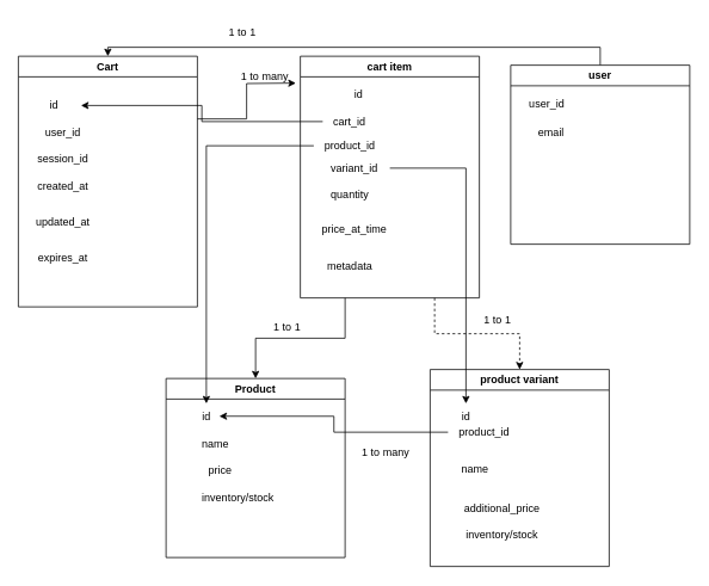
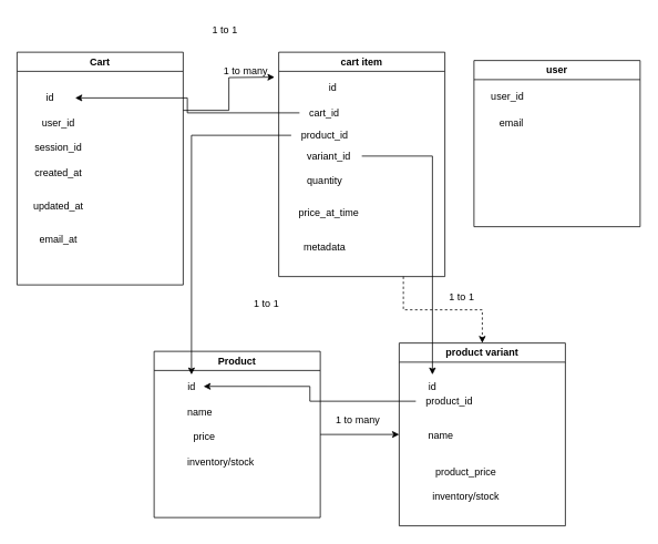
  <mxCell id="0" />
  <mxCell id="1" parent="0" />
  <mxCell id="2" style="edgeStyle=orthogonalEdgeStyle;rounded=0;orthogonalLoop=1;jettySize=auto;html=1;exitX=1;exitY=0.25;exitDx=0;exitDy=0;" edge="1" parent="1" source="3"><mxGeometry relative="1" as="geometry"><mxPoint x="330" y="92" as="targetPoint" /></mxGeometry></mxCell>
  <mxCell id="3" value="Cart" style="swimlane;whiteSpace=wrap;html=1;" vertex="1" parent="1"><mxGeometry x="20" y="62" width="200" height="280" as="geometry" /></mxCell>
  <mxCell id="4" value="id" style="text;html=1;align=center;verticalAlign=middle;whiteSpace=wrap;rounded=0;" vertex="1" parent="3"><mxGeometry x="10" y="40" width="60" height="30" as="geometry" /></mxCell>
  <mxCell id="5" value="user_id" style="text;html=1;align=center;verticalAlign=middle;whiteSpace=wrap;rounded=0;" vertex="1" parent="3"><mxGeometry x="20" y="70" width="60" height="30" as="geometry" /></mxCell>
  <mxCell id="6" value="session_id" style="text;html=1;align=center;verticalAlign=middle;whiteSpace=wrap;rounded=0;" vertex="1" parent="3"><mxGeometry x="20" y="100" width="60" height="30" as="geometry" /></mxCell>
  <mxCell id="7" value="created_at" style="text;html=1;align=center;verticalAlign=middle;whiteSpace=wrap;rounded=0;" vertex="1" parent="3"><mxGeometry x="20" y="130" width="60" height="30" as="geometry" /></mxCell>
  <mxCell id="8" value="updated_at" style="text;html=1;align=center;verticalAlign=middle;whiteSpace=wrap;rounded=0;" vertex="1" parent="3"><mxGeometry x="20" y="170" width="60" height="30" as="geometry" /></mxCell>
- <mxCell id="9" value="expires_at" style="text;html=1;align=center;verticalAlign=middle;whiteSpace=wrap;rounded=0;" vertex="1" parent="3"><mxGeometry x="20" y="210" width="60" height="30" as="geometry" /></mxCell>
- <mxCell id="10" style="edgeStyle=orthogonalEdgeStyle;rounded=0;orthogonalLoop=1;jettySize=auto;html=1;exitX=0.25;exitY=1;exitDx=0;exitDy=0;entryX=0.5;entryY=0;entryDx=0;entryDy=0;" edge="1" parent="1" source="12" target="22"><mxGeometry relative="1" as="geometry" /></mxCell>
+ <mxCell id="9" value="email_at" style="text;html=1;align=center;verticalAlign=middle;whiteSpace=wrap;rounded=0;" vertex="1" parent="3"><mxGeometry x="20" y="210" width="60" height="30" as="geometry" /></mxCell>
  <mxCell id="11" style="edgeStyle=orthogonalEdgeStyle;rounded=0;orthogonalLoop=1;jettySize=auto;html=1;exitX=0.75;exitY=1;exitDx=0;exitDy=0;entryX=0.5;entryY=0;entryDx=0;entryDy=0;dashed=1;" edge="1" parent="1" source="12" target="28"><mxGeometry relative="1" as="geometry" /></mxCell>
  <mxCell id="12" value="cart item" style="swimlane;whiteSpace=wrap;html=1;" vertex="1" parent="1"><mxGeometry x="335" y="62" width="200" height="270" as="geometry" /></mxCell>
  <mxCell id="13" value="cart_id" style="text;html=1;align=center;verticalAlign=middle;whiteSpace=wrap;rounded=0;" vertex="1" parent="12"><mxGeometry x="25" y="58" width="60" height="30" as="geometry" /></mxCell>
  <mxCell id="14" value="product_id" style="text;html=1;align=center;verticalAlign=middle;resizable=0;points=[];autosize=1;strokeColor=none;fillColor=none;" vertex="1" parent="12"><mxGeometry x="15" y="85" width="80" height="30" as="geometry" /></mxCell>
  <mxCell id="15" value="quantity" style="text;html=1;align=center;verticalAlign=middle;resizable=0;points=[];autosize=1;strokeColor=none;fillColor=none;" vertex="1" parent="12"><mxGeometry x="20" y="140" width="70" height="30" as="geometry" /></mxCell>
  <mxCell id="16" value="price_at_time&lt;div&gt;&lt;br&gt;&lt;/div&gt;" style="text;html=1;align=center;verticalAlign=middle;resizable=0;points=[];autosize=1;strokeColor=none;fillColor=none;" vertex="1" parent="12"><mxGeometry x="10" y="180" width="100" height="40" as="geometry" /></mxCell>
  <mxCell id="17" value="metadata" style="text;html=1;align=center;verticalAlign=middle;resizable=0;points=[];autosize=1;strokeColor=none;fillColor=none;" vertex="1" parent="12"><mxGeometry x="20" y="220" width="70" height="30" as="geometry" /></mxCell>
  <mxCell id="18" value="variant_id" style="text;html=1;align=center;verticalAlign=middle;resizable=0;points=[];autosize=1;strokeColor=none;fillColor=none;" vertex="1" parent="12"><mxGeometry x="20" y="110" width="80" height="30" as="geometry" /></mxCell>
  <mxCell id="19" value="id" style="text;html=1;align=center;verticalAlign=middle;resizable=0;points=[];autosize=1;strokeColor=none;fillColor=none;" vertex="1" parent="1"><mxGeometry x="385" y="90" width="30" height="30" as="geometry" /></mxCell>
  <mxCell id="20" style="edgeStyle=orthogonalEdgeStyle;rounded=0;orthogonalLoop=1;jettySize=auto;html=1;" edge="1" parent="1" source="13" target="4"><mxGeometry relative="1" as="geometry" /></mxCell>
+ <mxCell id="21" style="edgeStyle=orthogonalEdgeStyle;rounded=0;orthogonalLoop=1;jettySize=auto;html=1;exitX=1;exitY=0.5;exitDx=0;exitDy=0;entryX=0;entryY=0.5;entryDx=0;entryDy=0;" edge="1" parent="1" source="22" target="28"><mxGeometry relative="1" as="geometry" /></mxCell>
  <mxCell id="22" value="Product" style="swimlane;whiteSpace=wrap;html=1;" vertex="1" parent="1"><mxGeometry x="185" y="422" width="200" height="200" as="geometry" /></mxCell>
  <mxCell id="23" value="name" style="text;html=1;align=center;verticalAlign=middle;resizable=0;points=[];autosize=1;strokeColor=none;fillColor=none;" vertex="1" parent="22"><mxGeometry x="30" y="58" width="50" height="30" as="geometry" /></mxCell>
  <mxCell id="24" value="price" style="text;html=1;align=center;verticalAlign=middle;resizable=0;points=[];autosize=1;strokeColor=none;fillColor=none;" vertex="1" parent="22"><mxGeometry x="35" y="88" width="50" height="30" as="geometry" /></mxCell>
  <mxCell id="25" value="inventory/stock" style="text;html=1;align=center;verticalAlign=middle;resizable=0;points=[];autosize=1;strokeColor=none;fillColor=none;" vertex="1" parent="22"><mxGeometry x="30" y="118" width="100" height="30" as="geometry" /></mxCell>
  <mxCell id="26" value="id" style="text;html=1;align=center;verticalAlign=middle;resizable=0;points=[];autosize=1;strokeColor=none;fillColor=none;" vertex="1" parent="1"><mxGeometry x="215" y="450" width="30" height="30" as="geometry" /></mxCell>
  <mxCell id="27" style="edgeStyle=orthogonalEdgeStyle;rounded=0;orthogonalLoop=1;jettySize=auto;html=1;" edge="1" parent="1" source="14" target="26"><mxGeometry relative="1" as="geometry" /></mxCell>
  <mxCell id="28" value="product variant" style="swimlane;whiteSpace=wrap;html=1;" vertex="1" parent="1"><mxGeometry x="480" y="412" width="200" height="220" as="geometry" /></mxCell>
  <mxCell id="29" value="name" style="text;html=1;align=center;verticalAlign=middle;resizable=0;points=[];autosize=1;strokeColor=none;fillColor=none;" vertex="1" parent="28"><mxGeometry x="25" y="97" width="50" height="30" as="geometry" /></mxCell>
  <mxCell id="30" value="product_id" style="text;html=1;align=center;verticalAlign=middle;resizable=0;points=[];autosize=1;strokeColor=none;fillColor=none;" vertex="1" parent="28"><mxGeometry x="20" y="55" width="80" height="30" as="geometry" /></mxCell>
- <mxCell id="31" value="additional_price" style="text;html=1;align=center;verticalAlign=middle;resizable=0;points=[];autosize=1;strokeColor=none;fillColor=none;" vertex="1" parent="28"><mxGeometry x="25" y="140" width="110" height="30" as="geometry" /></mxCell>
+ <mxCell id="31" value="product_price" style="text;html=1;align=center;verticalAlign=middle;resizable=0;points=[];autosize=1;strokeColor=none;fillColor=none;" vertex="1" parent="28"><mxGeometry x="25" y="140" width="110" height="30" as="geometry" /></mxCell>
  <mxCell id="32" value="inventory/stock" style="text;html=1;align=center;verticalAlign=middle;resizable=0;points=[];autosize=1;strokeColor=none;fillColor=none;" vertex="1" parent="28"><mxGeometry x="30" y="170" width="100" height="30" as="geometry" /></mxCell>
  <mxCell id="33" value="id" style="text;html=1;align=center;verticalAlign=middle;resizable=0;points=[];autosize=1;strokeColor=none;fillColor=none;" vertex="1" parent="1"><mxGeometry x="505" y="450" width="30" height="30" as="geometry" /></mxCell>
  <mxCell id="34" style="edgeStyle=orthogonalEdgeStyle;rounded=0;orthogonalLoop=1;jettySize=auto;html=1;" edge="1" parent="1" source="18" target="33"><mxGeometry relative="1" as="geometry" /></mxCell>
  <mxCell id="35" style="edgeStyle=orthogonalEdgeStyle;rounded=0;orthogonalLoop=1;jettySize=auto;html=1;entryX=0.983;entryY=0.472;entryDx=0;entryDy=0;entryPerimeter=0;" edge="1" parent="1" source="30" target="26"><mxGeometry relative="1" as="geometry" /></mxCell>
- <mxCell id="36" style="edgeStyle=orthogonalEdgeStyle;rounded=0;orthogonalLoop=1;jettySize=auto;html=1;exitX=0.5;exitY=0;exitDx=0;exitDy=0;entryX=0.5;entryY=0;entryDx=0;entryDy=0;" edge="1" parent="1" source="37" target="3"><mxGeometry relative="1" as="geometry" /></mxCell>
  <mxCell id="37" value="user" style="swimlane;whiteSpace=wrap;html=1;" vertex="1" parent="1"><mxGeometry x="570" y="72" width="200" height="200" as="geometry" /></mxCell>
  <mxCell id="38" value="email" style="text;html=1;align=center;verticalAlign=middle;resizable=0;points=[];autosize=1;strokeColor=none;fillColor=none;" vertex="1" parent="37"><mxGeometry x="20" y="60" width="50" height="30" as="geometry" /></mxCell>
  <mxCell id="39" value="user_id" style="text;html=1;align=center;verticalAlign=middle;resizable=0;points=[];autosize=1;strokeColor=none;fillColor=none;" vertex="1" parent="1"><mxGeometry x="580" y="100" width="60" height="30" as="geometry" /></mxCell>
  <mxCell id="40" value="1 to 1" style="text;html=1;align=center;verticalAlign=middle;resizable=0;points=[];autosize=1;strokeColor=none;fillColor=none;" vertex="1" parent="1"><mxGeometry x="245" y="20" width="50" height="30" as="geometry" /></mxCell>
  <mxCell id="41" value="1 to many" style="text;html=1;align=center;verticalAlign=middle;resizable=0;points=[];autosize=1;strokeColor=none;fillColor=none;" vertex="1" parent="1"><mxGeometry x="255" y="70" width="80" height="30" as="geometry" /></mxCell>
  <mxCell id="42" value="1 to 1" style="text;html=1;align=center;verticalAlign=middle;resizable=0;points=[];autosize=1;strokeColor=none;fillColor=none;" vertex="1" parent="1"><mxGeometry x="295" y="350" width="50" height="30" as="geometry" /></mxCell>
  <mxCell id="43" value="1 to 1" style="text;html=1;align=center;verticalAlign=middle;resizable=0;points=[];autosize=1;strokeColor=none;fillColor=none;" vertex="1" parent="1"><mxGeometry x="530" y="342" width="50" height="30" as="geometry" /></mxCell>
  <mxCell id="44" value="1 to many" style="text;html=1;align=center;verticalAlign=middle;resizable=0;points=[];autosize=1;strokeColor=none;fillColor=none;" vertex="1" parent="1"><mxGeometry x="390" y="490" width="80" height="30" as="geometry" /></mxCell>
